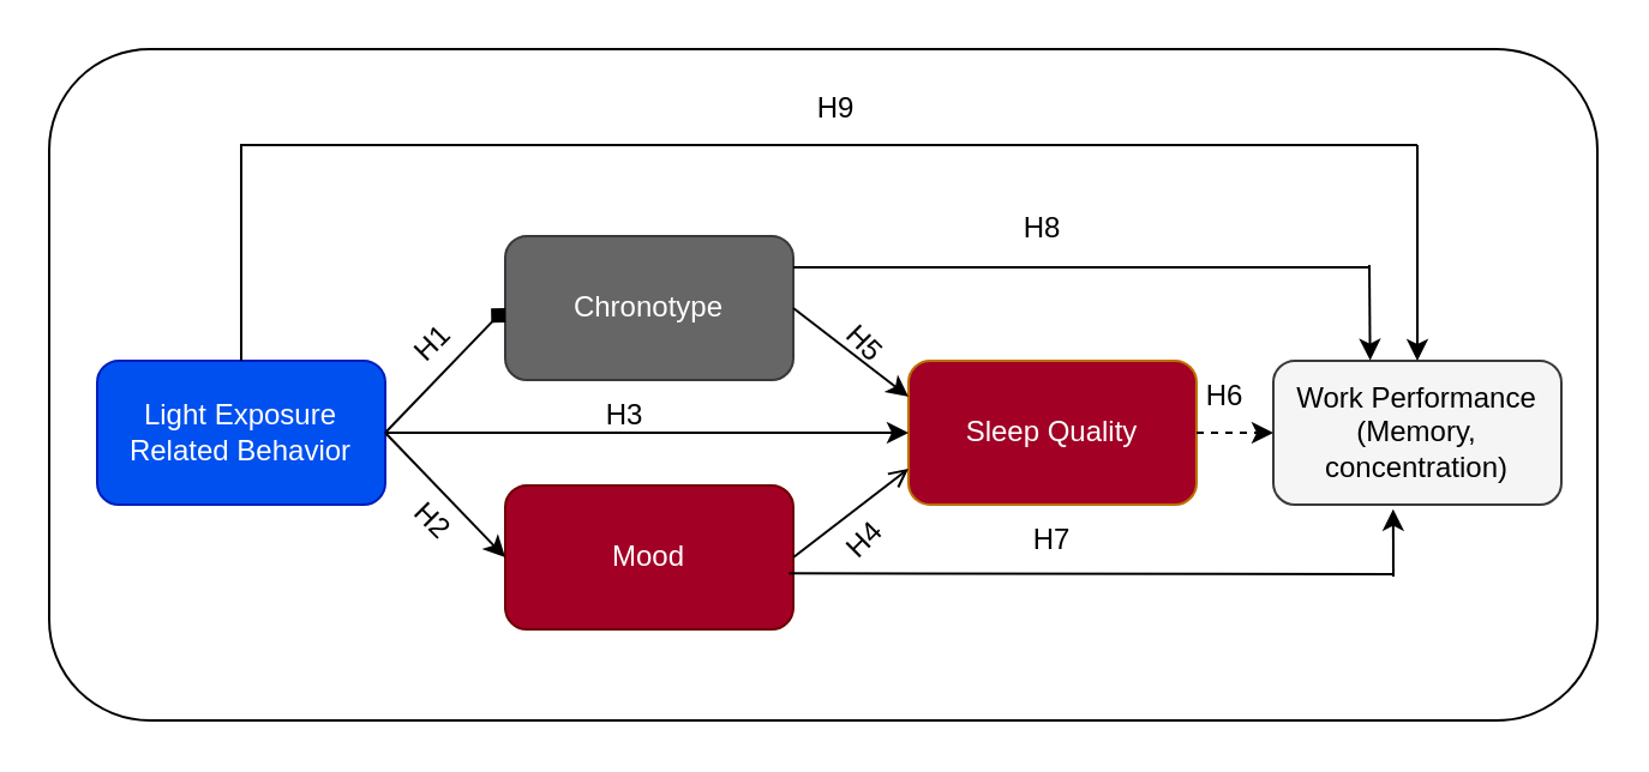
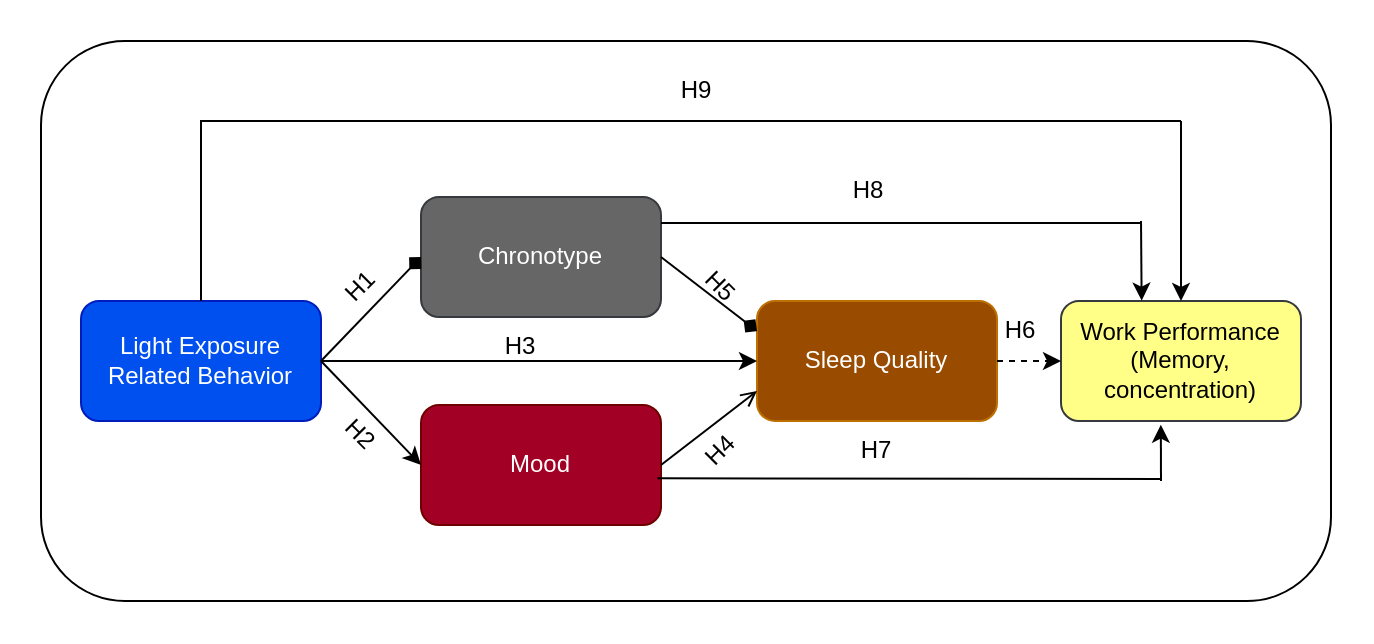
  <mxCell id="0" />
  <mxCell id="1" parent="0" />
  <mxCell id="2" value="" style="rounded=1;whiteSpace=wrap;html=1;" parent="1" vertex="1"><mxGeometry y="20" width="645" height="280" as="geometry" x="20" /></mxCell>
  <mxCell id="3" value="Light Exposure Related Behavior" style="rounded=1;whiteSpace=wrap;html=1;fillColor=#0050ef;fontColor=#ffffff;strokeColor=#001DBC;" parent="1" vertex="1"><mxGeometry x="40" y="150" width="120" height="60" as="geometry" /></mxCell>
  <mxCell id="4" value="&lt;font color=&quot;#ffffff&quot;&gt;Chronotype&lt;/font&gt;" style="rounded=1;whiteSpace=wrap;html=1;fillColor=#666666;strokeColor=#36393d;" parent="1" vertex="1"><mxGeometry x="210" y="98" width="120" height="60" as="geometry" /></mxCell>
  <mxCell id="5" value="Mood" style="rounded=1;whiteSpace=wrap;html=1;fillColor=#a20025;fontColor=#ffffff;strokeColor=#6F0000;" parent="1" vertex="1"><mxGeometry x="210" y="202" width="120" height="60" as="geometry" /></mxCell>
- <mxCell id="6" value="&lt;font color=&quot;#ffffff&quot;&gt;Sleep Quality&lt;/font&gt;" style="rounded=1;whiteSpace=wrap;html=1;fillColor=#a20025;strokeColor=#BD7000;fontColor=#000000;" parent="1" vertex="1"><mxGeometry x="378" y="150" width="120" height="60" as="geometry" /></mxCell>
- <mxCell id="7" value="Work Performance&lt;br&gt;(Memory, concentration)" style="rounded=1;whiteSpace=wrap;html=1;fillColor=#f5f5f5;strokeColor=#36393d;" parent="1" vertex="1"><mxGeometry x="530" y="150" width="120" height="60" as="geometry" /></mxCell>
+ <mxCell id="6" value="&lt;font color=&quot;#ffffff&quot;&gt;Sleep Quality&lt;/font&gt;" style="rounded=1;whiteSpace=wrap;html=1;fillColor=#994C00;strokeColor=#BD7000;fontColor=#000000;" parent="1" vertex="1"><mxGeometry x="378" y="150" width="120" height="60" as="geometry" /></mxCell>
+ <mxCell id="7" value="Work Performance&lt;br&gt;(Memory, concentration)" style="rounded=1;whiteSpace=wrap;html=1;fillColor=#ffff88;strokeColor=#36393d;" parent="1" vertex="1"><mxGeometry x="530" y="150" width="120" height="60" as="geometry" /></mxCell>
  <mxCell id="8" value="" style="endArrow=none;html=1;rounded=0;exitX=0.5;exitY=0;exitDx=0;exitDy=0;" parent="1" source="3" edge="1"><mxGeometry width="50" height="50" relative="1" as="geometry"><mxPoint x="410" y="350" as="sourcePoint" /><mxPoint x="590" y="60" as="targetPoint" /><Array as="points"><mxPoint x="100" y="60" /></Array></mxGeometry></mxCell>
  <mxCell id="9" value="" style="endArrow=classic;html=1;rounded=0;entryX=0.5;entryY=0;entryDx=0;entryDy=0;" parent="1" target="7" edge="1"><mxGeometry width="50" height="50" relative="1" as="geometry"><mxPoint x="590" y="60" as="sourcePoint" /><mxPoint x="660" y="330" as="targetPoint" /></mxGeometry></mxCell>
  <mxCell id="10" value="" style="endArrow=classic;html=1;rounded=0;entryX=0;entryY=0.5;entryDx=0;entryDy=0;" parent="1" target="6" edge="1"><mxGeometry width="50" height="50" relative="1" as="geometry"><mxPoint x="160" y="180" as="sourcePoint" /><mxPoint x="258" y="150" as="targetPoint" /></mxGeometry></mxCell>
  <mxCell id="11" value="" style="endArrow=classic;html=1;rounded=0;exitX=1;exitY=0.5;exitDx=0;exitDy=0;entryX=0;entryY=0.5;entryDx=0;entryDy=0;dashed=1;" parent="1" source="6" target="7" edge="1"><mxGeometry width="50" height="50" relative="1" as="geometry"><mxPoint x="460" y="310" as="sourcePoint" /><mxPoint x="510" y="260" as="targetPoint" /></mxGeometry></mxCell>
  <mxCell id="12" value="" style="endArrow=diamond;html=1;rounded=0;exitX=1;exitY=0.5;exitDx=0;exitDy=0;entryX=0;entryY=0.5;entryDx=0;entryDy=0;" parent="1" source="3" target="4" edge="1"><mxGeometry width="50" height="50" relative="1" as="geometry"><mxPoint x="188" y="180" as="sourcePoint" /><mxPoint x="478" y="120" as="targetPoint" /></mxGeometry></mxCell>
  <mxCell id="13" value="" style="endArrow=classic;html=1;rounded=0;entryX=0;entryY=0.5;entryDx=0;entryDy=0;" parent="1" target="5" edge="1"><mxGeometry width="50" height="50" relative="1" as="geometry"><mxPoint x="160" y="180" as="sourcePoint" /><mxPoint x="238" y="320" as="targetPoint" /></mxGeometry></mxCell>
- <mxCell id="14" value="" style="endArrow=classic;html=1;rounded=0;exitX=1;exitY=0.5;exitDx=0;exitDy=0;entryX=0;entryY=0.25;entryDx=0;entryDy=0;" parent="1" source="4" target="6" edge="1"><mxGeometry width="50" height="50" relative="1" as="geometry"><mxPoint x="380" y="150" as="sourcePoint" /><mxPoint x="430" y="100" as="targetPoint" /></mxGeometry></mxCell>
+ <mxCell id="14" value="" style="endArrow=diamond;html=1;rounded=0;exitX=1;exitY=0.5;exitDx=0;exitDy=0;entryX=0;entryY=0.25;entryDx=0;entryDy=0;" parent="1" source="4" target="6" edge="1"><mxGeometry width="50" height="50" relative="1" as="geometry"><mxPoint x="380" y="150" as="sourcePoint" /><mxPoint x="430" y="100" as="targetPoint" /></mxGeometry></mxCell>
  <mxCell id="15" value="" style="endArrow=open;html=1;rounded=0;exitX=1;exitY=0.5;exitDx=0;exitDy=0;entryX=0;entryY=0.75;entryDx=0;entryDy=0;" parent="1" source="5" target="6" edge="1"><mxGeometry width="50" height="50" relative="1" as="geometry"><mxPoint x="380" y="320" as="sourcePoint" /><mxPoint x="430" y="270" as="targetPoint" /></mxGeometry></mxCell>
  <mxCell id="16" value="H1" style="text;html=1;strokeColor=none;fillColor=none;align=center;verticalAlign=middle;whiteSpace=wrap;rounded=0;rotation=-45;" parent="1" vertex="1"><mxGeometry x="150" y="128" width="60" height="30" as="geometry" /></mxCell>
  <mxCell id="17" value="H2" style="text;html=1;strokeColor=none;fillColor=none;align=center;verticalAlign=middle;whiteSpace=wrap;rounded=0;rotation=45;" parent="1" vertex="1"><mxGeometry x="150" y="202" width="60" height="30" as="geometry" /></mxCell>
  <mxCell id="18" value="H3" style="text;html=1;strokeColor=none;fillColor=none;align=center;verticalAlign=middle;whiteSpace=wrap;rounded=0;rotation=0;" parent="1" vertex="1"><mxGeometry x="230" y="158" width="60" height="30" as="geometry" /></mxCell>
  <mxCell id="19" value="H4" style="text;html=1;strokeColor=none;fillColor=none;align=center;verticalAlign=middle;whiteSpace=wrap;rounded=0;rotation=-45;" parent="1" vertex="1"><mxGeometry x="330" y="210" width="60" height="30" as="geometry" /></mxCell>
  <mxCell id="20" value="H5" style="text;html=1;strokeColor=none;fillColor=none;align=center;verticalAlign=middle;whiteSpace=wrap;rounded=0;rotation=45;" parent="1" vertex="1"><mxGeometry x="330" y="128" width="60" height="30" as="geometry" /></mxCell>
  <mxCell id="21" value="H6" style="text;html=1;strokeColor=none;fillColor=none;align=center;verticalAlign=middle;whiteSpace=wrap;rounded=0;rotation=0;" parent="1" vertex="1"><mxGeometry x="480" y="150" width="60" height="30" as="geometry" /></mxCell>
  <mxCell id="22" value="H9" style="text;html=1;strokeColor=none;fillColor=none;align=center;verticalAlign=middle;whiteSpace=wrap;rounded=0;rotation=0;" parent="1" vertex="1"><mxGeometry x="317.5" y="30" width="60" height="30" as="geometry" /></mxCell>
  <mxCell id="23" value="" style="endArrow=none;html=1;rounded=0;exitX=0;exitY=0;exitDx=0;exitDy=0;" edge="1" parent="1"><mxGeometry width="50" height="50" relative="1" as="geometry"><mxPoint x="328.18" y="238.607" as="sourcePoint" /><mxPoint x="580" y="239" as="targetPoint" /></mxGeometry></mxCell>
  <mxCell id="24" value="" style="endArrow=classic;html=1;rounded=0;entryX=0.416;entryY=1.031;entryDx=0;entryDy=0;entryPerimeter=0;" edge="1" parent="1" target="7"><mxGeometry width="50" height="50" relative="1" as="geometry"><mxPoint x="580" y="240" as="sourcePoint" /><mxPoint x="730" y="380" as="targetPoint" /></mxGeometry></mxCell>
  <mxCell id="25" value="" style="endArrow=none;html=1;rounded=0;exitX=1;exitY=0.25;exitDx=0;exitDy=0;" edge="1" parent="1"><mxGeometry width="50" height="50" relative="1" as="geometry"><mxPoint x="330" y="111" as="sourcePoint" /><mxPoint x="570" y="111" as="targetPoint" /></mxGeometry></mxCell>
  <mxCell id="26" value="" style="endArrow=classic;html=1;rounded=0;entryX=0.336;entryY=-0.003;entryDx=0;entryDy=0;entryPerimeter=0;" edge="1" parent="1" target="7"><mxGeometry width="50" height="50" relative="1" as="geometry"><mxPoint x="570" y="110" as="sourcePoint" /><mxPoint x="550" y="170" as="targetPoint" /></mxGeometry></mxCell>
  <mxCell id="27" value="H8" style="text;html=1;strokeColor=none;fillColor=none;align=center;verticalAlign=middle;whiteSpace=wrap;rounded=0;rotation=0;" vertex="1" parent="1"><mxGeometry x="404" y="80" width="60" height="30" as="geometry" /></mxCell>
  <mxCell id="28" value="H7" style="text;html=1;strokeColor=none;fillColor=none;align=center;verticalAlign=middle;whiteSpace=wrap;rounded=0;rotation=0;" vertex="1" parent="1"><mxGeometry x="408" y="210" width="60" height="30" as="geometry" /></mxCell>
